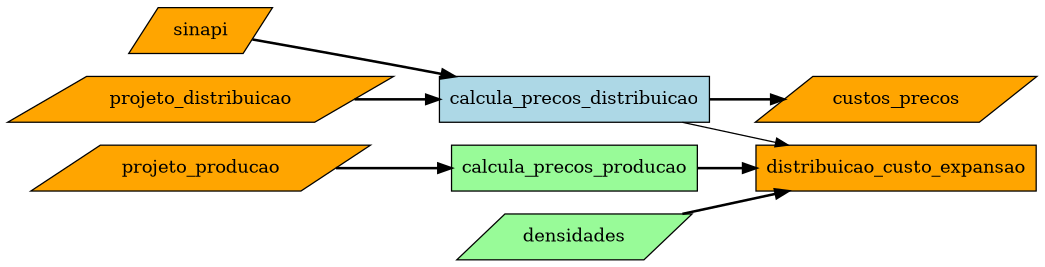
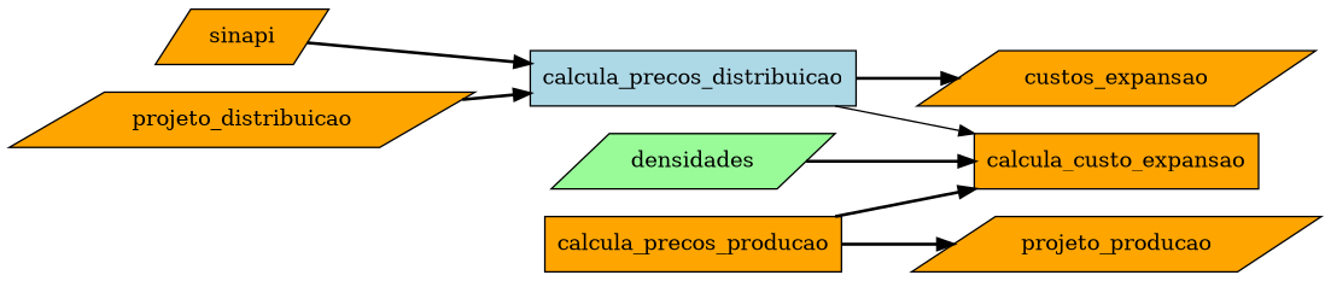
  digraph {
    fontname="Segoe UI"
    rankdir=LR
    node [fillcolor=orange shape=parallelogram style=filled]
    edge [style=bold]
    sinapi
    calcula_precos_distribuicao [fillcolor=lightblue shape=box]
-   calcula_custo_expansao [shape=box label=distribuicao_custo_expansao]
-   custos_expansao [label=custos_precos]
+   calcula_custo_expansao [shape=box]
+   custos_expansao
    projeto_distribuicao
    projeto_producao
-   calcula_precos_producao [fillcolor=palegreen shape=box]
+   calcula_precos_producao [shape=box]
    densidades [fillcolor=palegreen]
    sinapi -> calcula_precos_distribuicao
    calcula_precos_distribuicao -> calcula_custo_expansao [style=solid]
    calcula_precos_distribuicao -> custos_expansao
    projeto_distribuicao -> calcula_precos_distribuicao
-   projeto_producao -> calcula_precos_producao
+   calcula_precos_producao -> projeto_producao
    calcula_precos_producao -> calcula_custo_expansao
    densidades -> calcula_custo_expansao
  }
